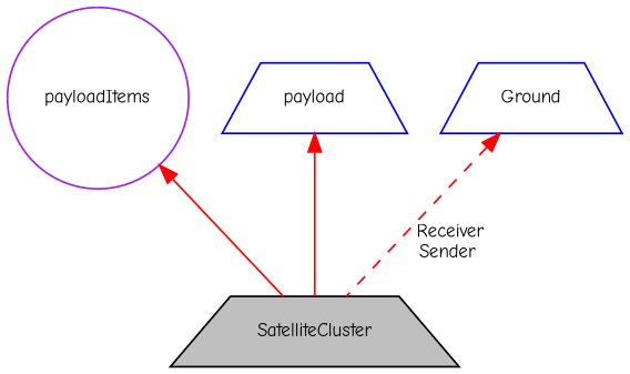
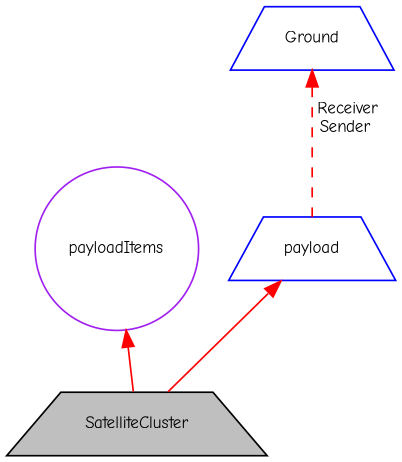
  digraph {
    fontname="Comic Neue"
    node [color=blue fillcolor=white fontname="Comic Neue" fontsize=10 shape=trapezium style=filled]
    edge [color=red dir=back fontname="Comic Neue" fontsize=10 labelfontname=Helvetica labelfontsize=10 style=solid]
    n1 [color=black fillcolor=grey75 fontcolor=black height=0.2 label=SatelliteCluster width=0.4]
    n2 [color=purple height=0.2 label=payloadItems shape=circle width=0.4]
    n3 [height=0.2 label=payload width=0.4]
    n4 [height=0.2 label=Ground width=0.4]
    n2 -> n1
    n3 -> n1
-   n4 -> n1 [label=" Receiver\nSender" style=dashed]
+   n4 -> n3 [label=" Receiver\nSender" style=dashed]
  }
